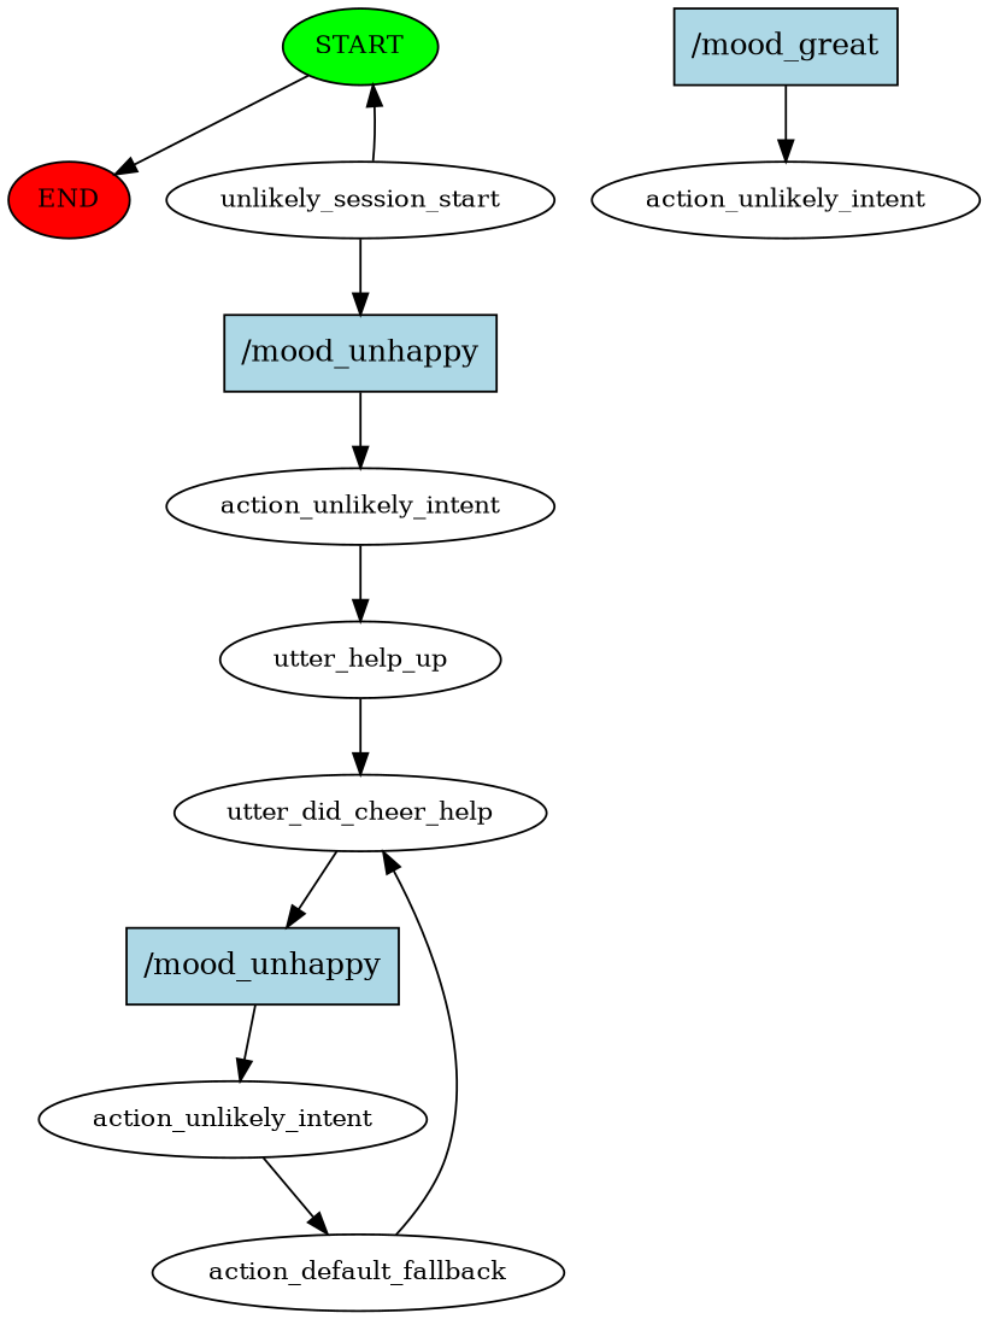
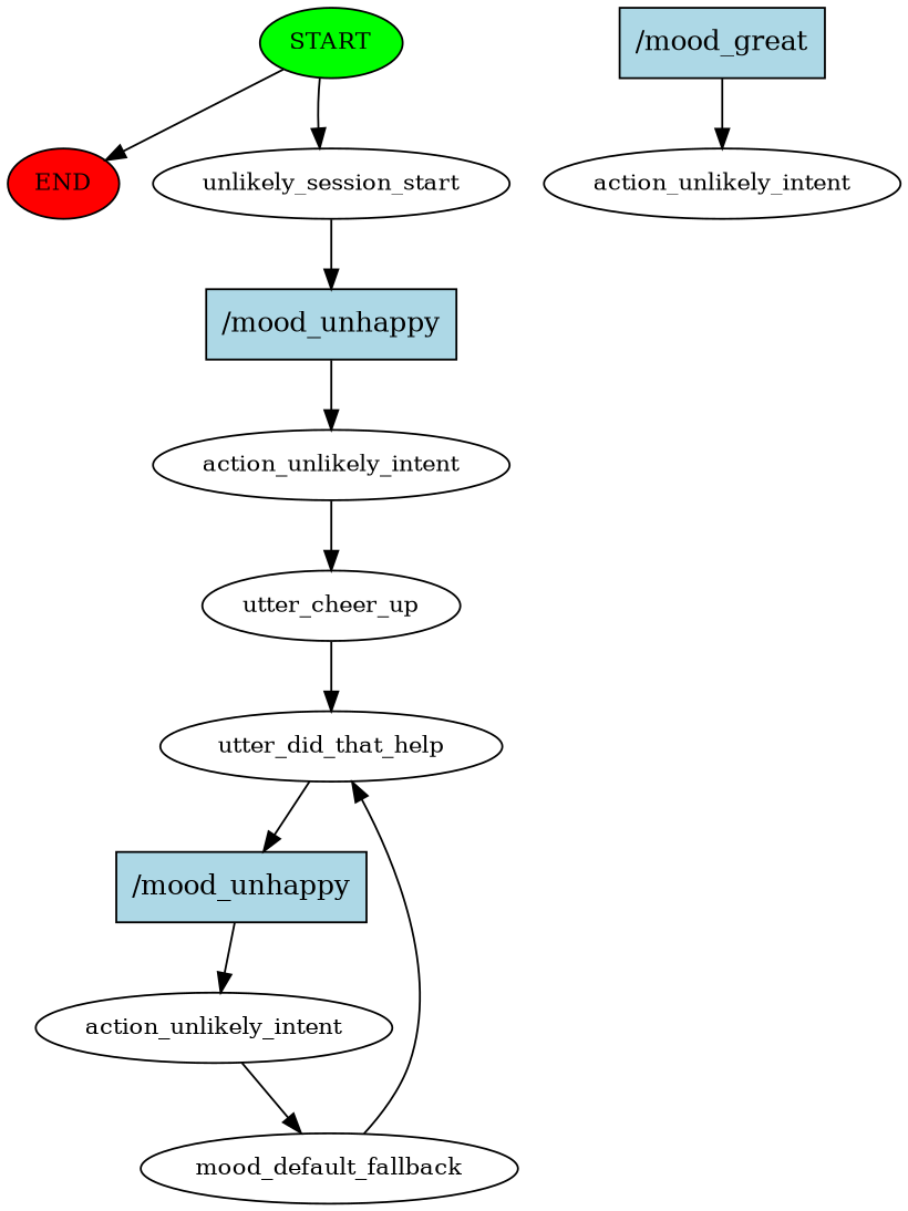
  digraph {
    node [fontsize=12]
    n1 [fillcolor=green label=START style=filled]
    n2 [fillcolor=red label=END style=filled]
    n3 [label=unlikely_session_start]
    n4 [fillcolor=lightblue label="/mood_unhappy" shape=rect style=filled fontsize=""]
    n5 [label=action_unlikely_intent]
-   n6 [label=utter_help_up]
-   n7 [label=utter_did_cheer_help]
+   n6 [label=utter_cheer_up]
+   n7 [label=utter_did_that_help]
    n8 [fillcolor=lightblue label="/mood_unhappy" shape=rect style=filled fontsize=""]
    n9 [label=action_unlikely_intent]
-   n10 [label=action_default_fallback]
+   n10 [label=mood_default_fallback]
    n11 [fillcolor=lightblue label="/mood_great" shape=rect style=filled fontsize=""]
    n12 [label=action_unlikely_intent]
    n1 -> n2
-   n3 -> n1
+   n1 -> n3
    n3 -> n4
    n4 -> n5
    n5 -> n6
    n6 -> n7
    n7 -> n8
    n8 -> n9
    n9 -> n10
    n10 -> n7
    n11 -> n12
  }
